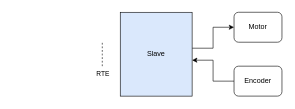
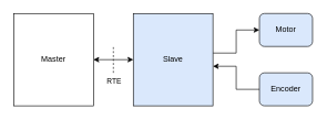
  <mxCell id="0" />
  <mxCell id="1" parent="0" />
+ <mxCell id="2" style="edgeStyle=orthogonalEdgeStyle;rounded=0;orthogonalLoop=1;jettySize=auto;html=1;startArrow=classic;startFill=1;" edge="1" parent="1" source="3" target="5"><mxGeometry relative="1" as="geometry" /></mxCell>
+ <mxCell id="3" value="Master" style="rounded=0;whiteSpace=wrap;html=1;" vertex="1" parent="1"><mxGeometry x="20" y="20" width="120" height="140" as="geometry" /></mxCell>
  <mxCell id="4" style="edgeStyle=orthogonalEdgeStyle;rounded=0;orthogonalLoop=1;jettySize=auto;html=1;entryX=0;entryY=0.5;entryDx=0;entryDy=0;" edge="1" parent="1" source="5" target="6"><mxGeometry relative="1" as="geometry"><Array as="points"><mxPoint x="355" y="80" /><mxPoint x="355" y="45" /></Array></mxGeometry></mxCell>
  <mxCell id="5" value="Slave" style="rounded=0;whiteSpace=wrap;html=1;fillColor=#dae8fc;" vertex="1" parent="1"><mxGeometry x="200" y="20" width="120" height="140" as="geometry" /></mxCell>
- <mxCell id="6" value="Motor" style="rounded=1;whiteSpace=wrap;html=1;" vertex="1" parent="1"><mxGeometry x="390" y="20" width="80" height="50" as="geometry" /></mxCell>
+ <mxCell id="6" value="Motor" style="rounded=1;whiteSpace=wrap;html=1;fillColor=#dae8fc;" vertex="1" parent="1"><mxGeometry x="390" y="20" width="80" height="50" as="geometry" /></mxCell>
  <mxCell id="7" style="edgeStyle=orthogonalEdgeStyle;rounded=0;orthogonalLoop=1;jettySize=auto;html=1;exitX=0;exitY=0.5;exitDx=0;exitDy=0;" edge="1" parent="1" source="8" target="5"><mxGeometry relative="1" as="geometry"><Array as="points"><mxPoint x="355" y="135" /><mxPoint x="355" y="100" /></Array></mxGeometry></mxCell>
- <mxCell id="8" value="Encoder" style="rounded=1;whiteSpace=wrap;html=1;" vertex="1" parent="1"><mxGeometry x="390" y="110" width="80" height="50" as="geometry" /></mxCell>
+ <mxCell id="8" value="Encoder" style="rounded=1;whiteSpace=wrap;html=1;fillColor=#dae8fc;" vertex="1" parent="1"><mxGeometry x="390" y="110" width="80" height="50" as="geometry" /></mxCell>
  <mxCell id="9" value="" style="endArrow=none;dashed=1;html=1;rounded=0;edgeStyle=orthogonalEdgeStyle;" edge="1" parent="1"><mxGeometry width="50" height="50" relative="1" as="geometry"><mxPoint x="170" y="110" as="sourcePoint" /><mxPoint x="170" y="70" as="targetPoint" /><Array as="points"><mxPoint x="170" y="90" /><mxPoint x="170" y="90" /></Array></mxGeometry></mxCell>
  <mxCell id="10" value="RTE" style="edgeLabel;html=1;align=center;verticalAlign=top;resizable=0;points=[];" vertex="1" connectable="0" parent="9"><mxGeometry x="-0.73" y="-1" relative="1" as="geometry"><mxPoint x="-1" y="5" as="offset" /></mxGeometry></mxCell>
